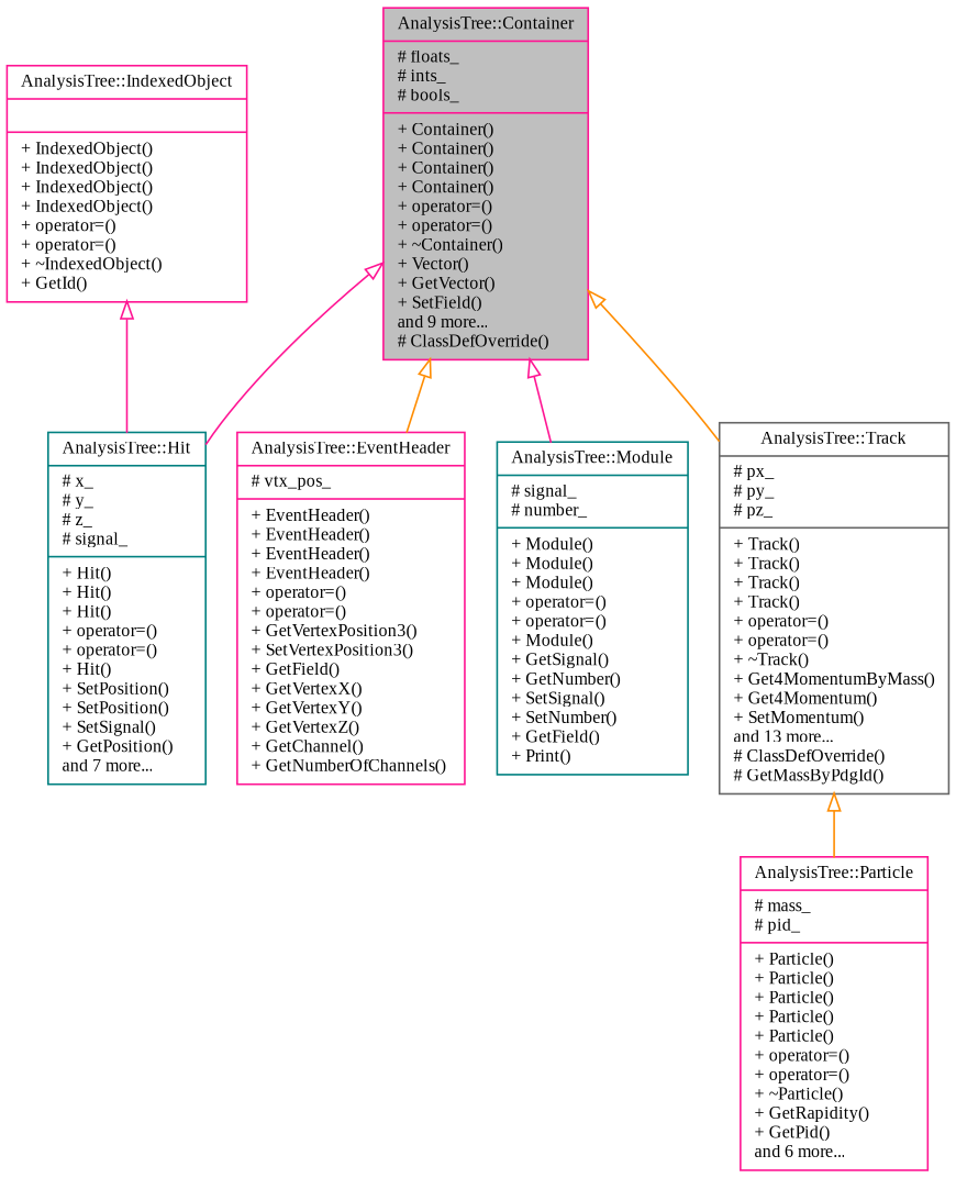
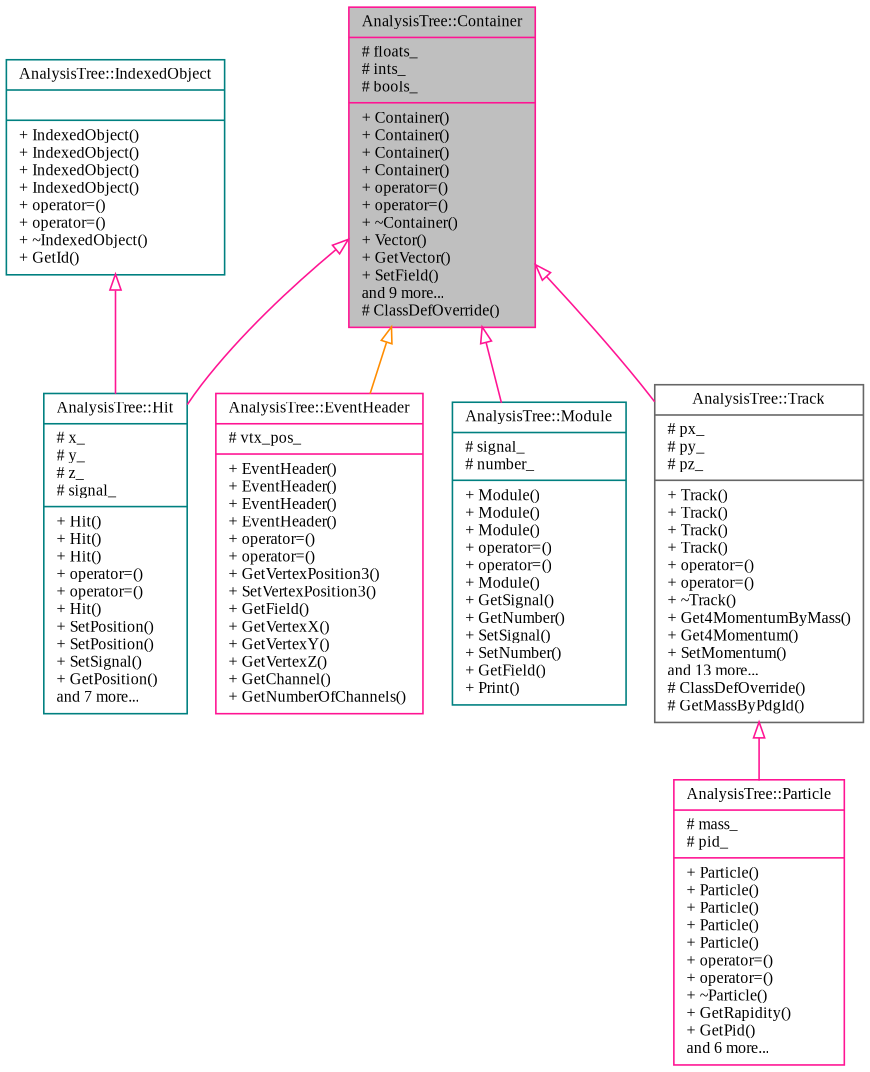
  digraph {
    fontname="Liberation Serif"
    node [color=deeppink fillcolor=white fontname="Liberation Serif" fontsize=10 shape=record style=filled]
    edge [arrowtail=onormal color=deeppink dir=back fontname="Liberation Serif" fontsize=10 labelfontname=Helvetica labelfontsize=10 style=solid]
    n1 [fillcolor=grey75 fontcolor=black height=0.2 label="{AnalysisTree::Container\n|# floats_\l# ints_\l# bools_\l|+ Container()\l+ Container()\l+ Container()\l+ Container()\l+ operator=()\l+ operator=()\l+ ~Container()\l+ Vector()\l+ GetVector()\l+ SetField()\land 9 more...\l# ClassDefOverride()\l}" width=0.4]
    n2 [height=0.2 label="{AnalysisTree::EventHeader\n|# vtx_pos_\l|+ EventHeader()\l+ EventHeader()\l+ EventHeader()\l+ EventHeader()\l+ operator=()\l+ operator=()\l+ GetVertexPosition3()\l+ SetVertexPosition3()\l+ GetField()\l+ GetVertexX()\l+ GetVertexY()\l+ GetVertexZ()\l+ GetChannel()\l+ GetNumberOfChannels()\l}" width=0.4]
    n3 [color=teal height=0.2 label="{AnalysisTree::Hit\n|# x_\l# y_\l# z_\l# signal_\l|+ Hit()\l+ Hit()\l+ Hit()\l+ operator=()\l+ operator=()\l+ Hit()\l+ SetPosition()\l+ SetPosition()\l+ SetSignal()\l+ GetPosition()\land 7 more...\l}" width=0.4]
    n4 [color=teal height=0.2 label="{AnalysisTree::Module\n|# signal_\l# number_\l|+ Module()\l+ Module()\l+ Module()\l+ operator=()\l+ operator=()\l+ Module()\l+ GetSignal()\l+ GetNumber()\l+ SetSignal()\l+ SetNumber()\l+ GetField()\l+ Print()\l}" width=0.4]
    n5 [color=gray40 height=0.2 label="{AnalysisTree::Track\n|# px_\l# py_\l# pz_\l|+ Track()\l+ Track()\l+ Track()\l+ Track()\l+ operator=()\l+ operator=()\l+ ~Track()\l+ Get4MomentumByMass()\l+ Get4Momentum()\l+ SetMomentum()\land 13 more...\l# ClassDefOverride()\l# GetMassByPdgId()\l}" width=0.4]
    n6 [height=0.2 label="{AnalysisTree::Particle\n|# mass_\l# pid_\l|+ Particle()\l+ Particle()\l+ Particle()\l+ Particle()\l+ Particle()\l+ operator=()\l+ operator=()\l+ ~Particle()\l+ GetRapidity()\l+ GetPid()\land 6 more...\l}" width=0.4]
-   n7 [height=0.2 label="{AnalysisTree::IndexedObject\n||+ IndexedObject()\l+ IndexedObject()\l+ IndexedObject()\l+ IndexedObject()\l+ operator=()\l+ operator=()\l+ ~IndexedObject()\l+ GetId()\l}" width=0.4]
+   n7 [color=teal height=0.2 label="{AnalysisTree::IndexedObject\n||+ IndexedObject()\l+ IndexedObject()\l+ IndexedObject()\l+ IndexedObject()\l+ operator=()\l+ operator=()\l+ ~IndexedObject()\l+ GetId()\l}" width=0.4]
    n1 -> n2 [color=darkorange]
    n1 -> n3
    n1 -> n4
-   n1 -> n5 [color=darkorange]
-   n5 -> n6 [color=darkorange]
+   n1 -> n5
+   n5 -> n6
    n7 -> n3
  }
